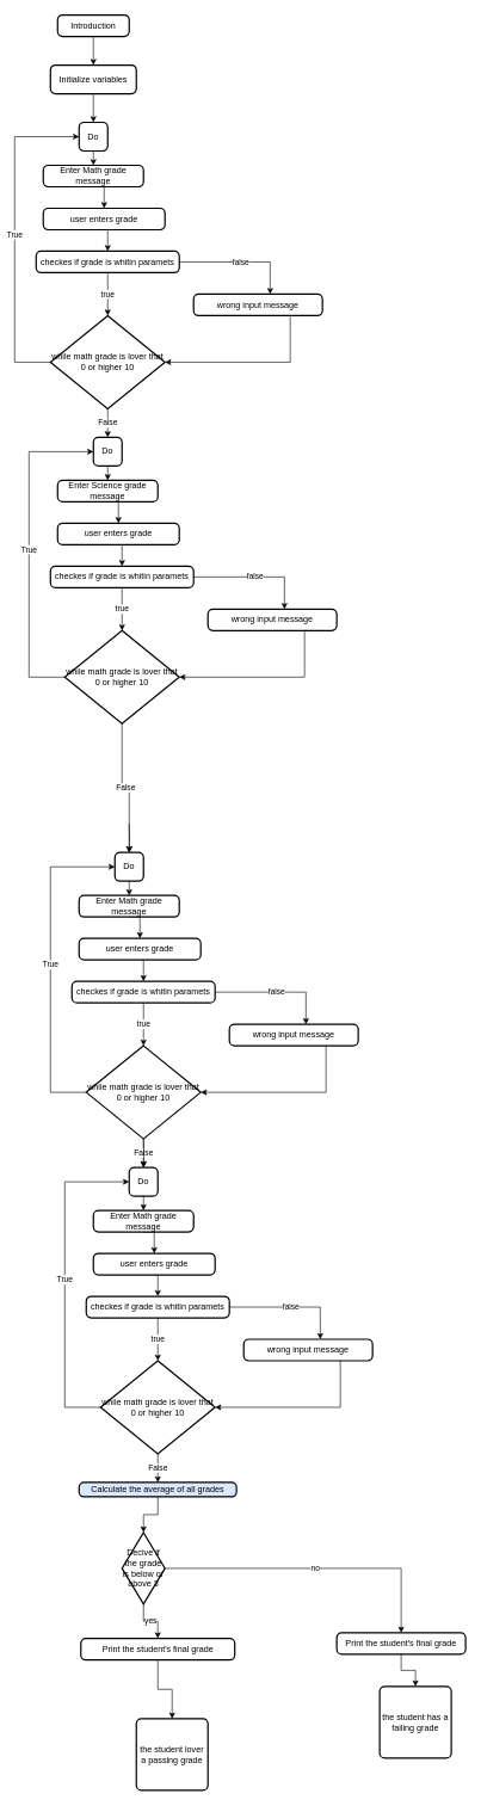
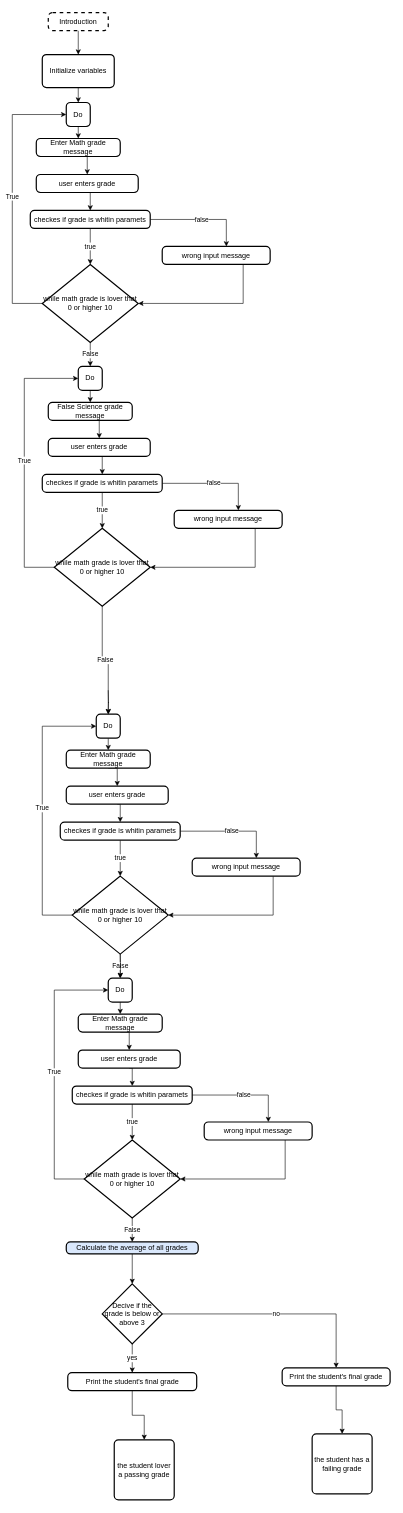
  <mxCell id="0" />
  <mxCell id="1" parent="0" />
  <mxCell id="2" value="True" style="edgeStyle=orthogonalEdgeStyle;rounded=0;orthogonalLoop=1;jettySize=auto;html=1;exitX=0;exitY=0.5;exitDx=0;exitDy=0;exitPerimeter=0;entryX=0;entryY=0.5;entryDx=0;entryDy=0;" parent="1" source="4" target="10" edge="1"><mxGeometry relative="1" as="geometry"><mxPoint x="10" y="190" as="targetPoint" /><Array as="points"><mxPoint x="20" y="505" /><mxPoint x="20" y="190" /></Array></mxGeometry></mxCell>
  <mxCell id="3" value="False" style="edgeStyle=orthogonalEdgeStyle;rounded=0;orthogonalLoop=1;jettySize=auto;html=1;exitX=0.5;exitY=1;exitDx=0;exitDy=0;exitPerimeter=0;" parent="1" source="4" edge="1"><mxGeometry relative="1" as="geometry"><mxPoint x="150" y="610" as="targetPoint" /></mxGeometry></mxCell>
  <mxCell id="4" value="while math grade is lover that 0 or higher 10" style="strokeWidth=2;html=1;shape=mxgraph.flowchart.decision;whiteSpace=wrap;" parent="1" vertex="1"><mxGeometry x="70" y="440" width="160" height="130" as="geometry" /></mxCell>
  <mxCell id="5" style="edgeStyle=orthogonalEdgeStyle;rounded=0;orthogonalLoop=1;jettySize=auto;html=1;exitX=0.5;exitY=1;exitDx=0;exitDy=0;" parent="1" source="6" edge="1"><mxGeometry relative="1" as="geometry"><mxPoint x="130" y="170" as="targetPoint" /></mxGeometry></mxCell>
- <mxCell id="6" value="Initialize variables" style="rounded=1;whiteSpace=wrap;html=1;absoluteArcSize=1;arcSize=14;strokeWidth=2;" parent="1" vertex="1"><mxGeometry x="70" y="90" width="120" height="40" as="geometry" /></mxCell>
+ <mxCell id="6" value="Initialize variables" style="rounded=1;whiteSpace=wrap;html=1;absoluteArcSize=1;arcSize=14;strokeWidth=2;" parent="1" vertex="1"><mxGeometry x="70" y="90" width="120" height="55" as="geometry" /></mxCell>
  <mxCell id="7" style="edgeStyle=orthogonalEdgeStyle;rounded=0;orthogonalLoop=1;jettySize=auto;html=1;exitX=0.5;exitY=1;exitDx=0;exitDy=0;entryX=0.5;entryY=0;entryDx=0;entryDy=0;" parent="1" source="8" target="6" edge="1"><mxGeometry relative="1" as="geometry" /></mxCell>
- <mxCell id="8" value="Introduction" style="rounded=1;whiteSpace=wrap;html=1;absoluteArcSize=1;arcSize=14;strokeWidth=2;" parent="1" vertex="1"><mxGeometry x="80" y="20" width="100" height="30" as="geometry" /></mxCell>
+ <mxCell id="8" value="Introduction" style="rounded=1;whiteSpace=wrap;html=1;absoluteArcSize=1;arcSize=14;strokeWidth=2;dashed=1;" parent="1" vertex="1"><mxGeometry x="80" y="20" width="100" height="30" as="geometry" /></mxCell>
  <mxCell id="9" style="edgeStyle=orthogonalEdgeStyle;rounded=0;orthogonalLoop=1;jettySize=auto;html=1;exitX=0.5;exitY=1;exitDx=0;exitDy=0;" parent="1" source="10" edge="1"><mxGeometry relative="1" as="geometry"><mxPoint x="130" y="230" as="targetPoint" /></mxGeometry></mxCell>
  <mxCell id="10" value="Do" style="rounded=1;whiteSpace=wrap;html=1;absoluteArcSize=1;arcSize=14;strokeWidth=2;" parent="1" vertex="1"><mxGeometry x="110" y="170" width="40" height="40" as="geometry" /></mxCell>
  <mxCell id="11" style="edgeStyle=orthogonalEdgeStyle;rounded=0;orthogonalLoop=1;jettySize=auto;html=1;exitX=0.5;exitY=1;exitDx=0;exitDy=0;entryX=0.5;entryY=0;entryDx=0;entryDy=0;" parent="1" source="12" target="15" edge="1"><mxGeometry relative="1" as="geometry" /></mxCell>
  <mxCell id="12" value="Enter Math grade message" style="rounded=1;whiteSpace=wrap;html=1;absoluteArcSize=1;arcSize=14;strokeWidth=2;" parent="1" vertex="1"><mxGeometry x="60" y="230" width="140" height="30" as="geometry" /></mxCell>
  <mxCell id="13" style="edgeStyle=orthogonalEdgeStyle;rounded=0;orthogonalLoop=1;jettySize=auto;html=1;exitX=0.5;exitY=1;exitDx=0;exitDy=0;exitPerimeter=0;" parent="1" source="4" target="4" edge="1"><mxGeometry relative="1" as="geometry" /></mxCell>
  <mxCell id="14" style="edgeStyle=orthogonalEdgeStyle;rounded=0;orthogonalLoop=1;jettySize=auto;html=1;exitX=0.5;exitY=1;exitDx=0;exitDy=0;entryX=0.5;entryY=0;entryDx=0;entryDy=0;" parent="1" source="15" target="18" edge="1"><mxGeometry relative="1" as="geometry" /></mxCell>
  <mxCell id="15" value="user enters grade" style="rounded=1;whiteSpace=wrap;html=1;absoluteArcSize=1;arcSize=14;strokeWidth=2;" parent="1" vertex="1"><mxGeometry x="60" y="290" width="170" height="30" as="geometry" /></mxCell>
  <mxCell id="16" value="false" style="edgeStyle=orthogonalEdgeStyle;rounded=0;orthogonalLoop=1;jettySize=auto;html=1;exitX=1;exitY=0.5;exitDx=0;exitDy=0;entryX=0.594;entryY=0;entryDx=0;entryDy=0;entryPerimeter=0;" parent="1" source="18" target="20" edge="1"><mxGeometry relative="1" as="geometry" /></mxCell>
  <mxCell id="17" value="true" style="edgeStyle=orthogonalEdgeStyle;rounded=0;orthogonalLoop=1;jettySize=auto;html=1;exitX=0.5;exitY=1;exitDx=0;exitDy=0;entryX=0.5;entryY=0;entryDx=0;entryDy=0;entryPerimeter=0;" parent="1" source="18" target="4" edge="1"><mxGeometry relative="1" as="geometry" /></mxCell>
  <mxCell id="18" value="checkes if grade is whitin paramets" style="rounded=1;whiteSpace=wrap;html=1;absoluteArcSize=1;arcSize=14;strokeWidth=2;" parent="1" vertex="1"><mxGeometry x="50" y="350" width="200" height="30" as="geometry" /></mxCell>
  <mxCell id="19" style="edgeStyle=orthogonalEdgeStyle;rounded=0;orthogonalLoop=1;jettySize=auto;html=1;exitX=0.75;exitY=1;exitDx=0;exitDy=0;entryX=1;entryY=0.5;entryDx=0;entryDy=0;entryPerimeter=0;" parent="1" source="20" target="4" edge="1"><mxGeometry relative="1" as="geometry" /></mxCell>
  <mxCell id="20" value="wrong input message" style="rounded=1;whiteSpace=wrap;html=1;absoluteArcSize=1;arcSize=14;strokeWidth=2;" parent="1" vertex="1"><mxGeometry x="270" y="410" width="180" height="30" as="geometry" /></mxCell>
  <mxCell id="21" value="True" style="edgeStyle=orthogonalEdgeStyle;rounded=0;orthogonalLoop=1;jettySize=auto;html=1;exitX=0;exitY=0.5;exitDx=0;exitDy=0;exitPerimeter=0;entryX=0;entryY=0.5;entryDx=0;entryDy=0;" parent="1" source="23" target="25" edge="1"><mxGeometry relative="1" as="geometry"><mxPoint x="30" y="630" as="targetPoint" /><Array as="points"><mxPoint x="40" y="945" /><mxPoint x="40" y="630" /></Array></mxGeometry></mxCell>
  <mxCell id="22" value="False" style="edgeStyle=orthogonalEdgeStyle;rounded=0;orthogonalLoop=1;jettySize=auto;html=1;exitX=0.5;exitY=1;exitDx=0;exitDy=0;exitPerimeter=0;entryX=0.5;entryY=0;entryDx=0;entryDy=0;" parent="1" source="23" target="41" edge="1"><mxGeometry relative="1" as="geometry" /></mxCell>
  <mxCell id="23" value="while math grade is lover that 0 or higher 10" style="strokeWidth=2;html=1;shape=mxgraph.flowchart.decision;whiteSpace=wrap;" parent="1" vertex="1"><mxGeometry x="90" y="880" width="160" height="130" as="geometry" /></mxCell>
  <mxCell id="24" style="edgeStyle=orthogonalEdgeStyle;rounded=0;orthogonalLoop=1;jettySize=auto;html=1;exitX=0.5;exitY=1;exitDx=0;exitDy=0;" parent="1" source="25" edge="1"><mxGeometry relative="1" as="geometry"><mxPoint x="150" y="670" as="targetPoint" /></mxGeometry></mxCell>
  <mxCell id="25" value="Do" style="rounded=1;whiteSpace=wrap;html=1;absoluteArcSize=1;arcSize=14;strokeWidth=2;" parent="1" vertex="1"><mxGeometry x="130" y="610" width="40" height="40" as="geometry" /></mxCell>
  <mxCell id="26" style="edgeStyle=orthogonalEdgeStyle;rounded=0;orthogonalLoop=1;jettySize=auto;html=1;exitX=0.5;exitY=1;exitDx=0;exitDy=0;entryX=0.5;entryY=0;entryDx=0;entryDy=0;" parent="1" source="27" target="30" edge="1"><mxGeometry relative="1" as="geometry" /></mxCell>
- <mxCell id="27" value="Enter Science grade message" style="rounded=1;whiteSpace=wrap;html=1;absoluteArcSize=1;arcSize=14;strokeWidth=2;" parent="1" vertex="1"><mxGeometry x="80" y="670" width="140" height="30" as="geometry" /></mxCell>
+ <mxCell id="27" value="False Science grade message" style="rounded=1;whiteSpace=wrap;html=1;absoluteArcSize=1;arcSize=14;strokeWidth=2;" parent="1" vertex="1"><mxGeometry x="80" y="670" width="140" height="30" as="geometry" /></mxCell>
  <mxCell id="28" style="edgeStyle=orthogonalEdgeStyle;rounded=0;orthogonalLoop=1;jettySize=auto;html=1;exitX=0.5;exitY=1;exitDx=0;exitDy=0;exitPerimeter=0;" parent="1" source="23" target="23" edge="1"><mxGeometry relative="1" as="geometry" /></mxCell>
  <mxCell id="29" style="edgeStyle=orthogonalEdgeStyle;rounded=0;orthogonalLoop=1;jettySize=auto;html=1;exitX=0.5;exitY=1;exitDx=0;exitDy=0;entryX=0.5;entryY=0;entryDx=0;entryDy=0;" parent="1" source="30" target="33" edge="1"><mxGeometry relative="1" as="geometry" /></mxCell>
  <mxCell id="30" value="user enters grade" style="rounded=1;whiteSpace=wrap;html=1;absoluteArcSize=1;arcSize=14;strokeWidth=2;" parent="1" vertex="1"><mxGeometry x="80" y="730" width="170" height="30" as="geometry" /></mxCell>
  <mxCell id="31" value="false" style="edgeStyle=orthogonalEdgeStyle;rounded=0;orthogonalLoop=1;jettySize=auto;html=1;exitX=1;exitY=0.5;exitDx=0;exitDy=0;entryX=0.594;entryY=0;entryDx=0;entryDy=0;entryPerimeter=0;" parent="1" source="33" target="35" edge="1"><mxGeometry relative="1" as="geometry" /></mxCell>
  <mxCell id="32" value="true" style="edgeStyle=orthogonalEdgeStyle;rounded=0;orthogonalLoop=1;jettySize=auto;html=1;exitX=0.5;exitY=1;exitDx=0;exitDy=0;entryX=0.5;entryY=0;entryDx=0;entryDy=0;entryPerimeter=0;" parent="1" source="33" target="23" edge="1"><mxGeometry relative="1" as="geometry" /></mxCell>
  <mxCell id="33" value="checkes if grade is whitin paramets" style="rounded=1;whiteSpace=wrap;html=1;absoluteArcSize=1;arcSize=14;strokeWidth=2;" parent="1" vertex="1"><mxGeometry x="70" y="790" width="200" height="30" as="geometry" /></mxCell>
  <mxCell id="34" style="edgeStyle=orthogonalEdgeStyle;rounded=0;orthogonalLoop=1;jettySize=auto;html=1;exitX=0.75;exitY=1;exitDx=0;exitDy=0;entryX=1;entryY=0.5;entryDx=0;entryDy=0;entryPerimeter=0;" parent="1" source="35" target="23" edge="1"><mxGeometry relative="1" as="geometry" /></mxCell>
  <mxCell id="35" value="wrong input message" style="rounded=1;whiteSpace=wrap;html=1;absoluteArcSize=1;arcSize=14;strokeWidth=2;" parent="1" vertex="1"><mxGeometry x="290" y="850" width="180" height="30" as="geometry" /></mxCell>
  <mxCell id="36" value="True" style="edgeStyle=orthogonalEdgeStyle;rounded=0;orthogonalLoop=1;jettySize=auto;html=1;exitX=0;exitY=0.5;exitDx=0;exitDy=0;exitPerimeter=0;entryX=0;entryY=0.5;entryDx=0;entryDy=0;" parent="1" source="38" target="41" edge="1"><mxGeometry relative="1" as="geometry"><mxPoint x="60" y="1210" as="targetPoint" /><Array as="points"><mxPoint x="70" y="1525" /><mxPoint x="70" y="1210" /></Array></mxGeometry></mxCell>
  <mxCell id="37" value="False" style="edgeStyle=orthogonalEdgeStyle;rounded=0;orthogonalLoop=1;jettySize=auto;html=1;exitX=0.5;exitY=1;exitDx=0;exitDy=0;exitPerimeter=0;" parent="1" source="38" edge="1"><mxGeometry relative="1" as="geometry"><mxPoint x="200" y="1630" as="targetPoint" /></mxGeometry></mxCell>
  <mxCell id="38" value="while math grade is lover that 0 or higher 10" style="strokeWidth=2;html=1;shape=mxgraph.flowchart.decision;whiteSpace=wrap;" parent="1" vertex="1"><mxGeometry x="120" y="1460" width="160" height="130" as="geometry" /></mxCell>
  <mxCell id="39" style="edgeStyle=orthogonalEdgeStyle;rounded=0;orthogonalLoop=1;jettySize=auto;html=1;exitX=0.5;exitY=1;exitDx=0;exitDy=0;" parent="1" edge="1"><mxGeometry relative="1" as="geometry"><mxPoint x="180" y="1190" as="targetPoint" /><mxPoint x="180" y="1150" as="sourcePoint" /></mxGeometry></mxCell>
  <mxCell id="40" style="edgeStyle=orthogonalEdgeStyle;rounded=0;orthogonalLoop=1;jettySize=auto;html=1;exitX=0.5;exitY=1;exitDx=0;exitDy=0;" parent="1" source="41" edge="1"><mxGeometry relative="1" as="geometry"><mxPoint x="180" y="1250" as="targetPoint" /></mxGeometry></mxCell>
  <mxCell id="41" value="Do" style="rounded=1;whiteSpace=wrap;html=1;absoluteArcSize=1;arcSize=14;strokeWidth=2;" parent="1" vertex="1"><mxGeometry x="160" y="1190" width="40" height="40" as="geometry" /></mxCell>
  <mxCell id="42" style="edgeStyle=orthogonalEdgeStyle;rounded=0;orthogonalLoop=1;jettySize=auto;html=1;exitX=0.5;exitY=1;exitDx=0;exitDy=0;entryX=0.5;entryY=0;entryDx=0;entryDy=0;" parent="1" source="43" target="46" edge="1"><mxGeometry relative="1" as="geometry" /></mxCell>
  <mxCell id="43" value="Enter Math grade message" style="rounded=1;whiteSpace=wrap;html=1;absoluteArcSize=1;arcSize=14;strokeWidth=2;" parent="1" vertex="1"><mxGeometry x="110" y="1250" width="140" height="30" as="geometry" /></mxCell>
  <mxCell id="44" style="edgeStyle=orthogonalEdgeStyle;rounded=0;orthogonalLoop=1;jettySize=auto;html=1;exitX=0.5;exitY=1;exitDx=0;exitDy=0;exitPerimeter=0;" parent="1" source="38" target="38" edge="1"><mxGeometry relative="1" as="geometry" /></mxCell>
  <mxCell id="45" style="edgeStyle=orthogonalEdgeStyle;rounded=0;orthogonalLoop=1;jettySize=auto;html=1;exitX=0.5;exitY=1;exitDx=0;exitDy=0;entryX=0.5;entryY=0;entryDx=0;entryDy=0;" parent="1" source="46" target="49" edge="1"><mxGeometry relative="1" as="geometry" /></mxCell>
  <mxCell id="46" value="user enters grade" style="rounded=1;whiteSpace=wrap;html=1;absoluteArcSize=1;arcSize=14;strokeWidth=2;" parent="1" vertex="1"><mxGeometry x="110" y="1310" width="170" height="30" as="geometry" /></mxCell>
  <mxCell id="47" value="false" style="edgeStyle=orthogonalEdgeStyle;rounded=0;orthogonalLoop=1;jettySize=auto;html=1;exitX=1;exitY=0.5;exitDx=0;exitDy=0;entryX=0.594;entryY=0;entryDx=0;entryDy=0;entryPerimeter=0;" parent="1" source="49" target="51" edge="1"><mxGeometry relative="1" as="geometry" /></mxCell>
  <mxCell id="48" value="true" style="edgeStyle=orthogonalEdgeStyle;rounded=0;orthogonalLoop=1;jettySize=auto;html=1;exitX=0.5;exitY=1;exitDx=0;exitDy=0;entryX=0.5;entryY=0;entryDx=0;entryDy=0;entryPerimeter=0;" parent="1" source="49" target="38" edge="1"><mxGeometry relative="1" as="geometry" /></mxCell>
  <mxCell id="49" value="checkes if grade is whitin paramets" style="rounded=1;whiteSpace=wrap;html=1;absoluteArcSize=1;arcSize=14;strokeWidth=2;" parent="1" vertex="1"><mxGeometry x="100" y="1370" width="200" height="30" as="geometry" /></mxCell>
  <mxCell id="50" style="edgeStyle=orthogonalEdgeStyle;rounded=0;orthogonalLoop=1;jettySize=auto;html=1;exitX=0.75;exitY=1;exitDx=0;exitDy=0;entryX=1;entryY=0.5;entryDx=0;entryDy=0;entryPerimeter=0;" parent="1" source="51" target="38" edge="1"><mxGeometry relative="1" as="geometry" /></mxCell>
  <mxCell id="51" value="wrong input message" style="rounded=1;whiteSpace=wrap;html=1;absoluteArcSize=1;arcSize=14;strokeWidth=2;" parent="1" vertex="1"><mxGeometry x="320" y="1430" width="180" height="30" as="geometry" /></mxCell>
  <mxCell id="52" value="True" style="edgeStyle=orthogonalEdgeStyle;rounded=0;orthogonalLoop=1;jettySize=auto;html=1;exitX=0;exitY=0.5;exitDx=0;exitDy=0;exitPerimeter=0;entryX=0;entryY=0.5;entryDx=0;entryDy=0;" parent="1" source="54" target="57" edge="1"><mxGeometry relative="1" as="geometry"><mxPoint x="80" y="1650" as="targetPoint" /><Array as="points"><mxPoint x="90" y="1965" /><mxPoint x="90" y="1650" /></Array></mxGeometry></mxCell>
  <mxCell id="53" value="False" style="edgeStyle=orthogonalEdgeStyle;rounded=0;orthogonalLoop=1;jettySize=auto;html=1;exitX=0.5;exitY=1;exitDx=0;exitDy=0;exitPerimeter=0;" parent="1" source="54" edge="1"><mxGeometry relative="1" as="geometry"><mxPoint x="220" y="2070" as="targetPoint" /></mxGeometry></mxCell>
  <mxCell id="54" value="while math grade is lover that 0 or higher 10" style="strokeWidth=2;html=1;shape=mxgraph.flowchart.decision;whiteSpace=wrap;" parent="1" vertex="1"><mxGeometry x="140" y="1900" width="160" height="130" as="geometry" /></mxCell>
  <mxCell id="55" style="edgeStyle=orthogonalEdgeStyle;rounded=0;orthogonalLoop=1;jettySize=auto;html=1;exitX=0.5;exitY=1;exitDx=0;exitDy=0;" parent="1" edge="1"><mxGeometry relative="1" as="geometry"><mxPoint x="200" y="1630" as="targetPoint" /><mxPoint x="200" y="1590" as="sourcePoint" /></mxGeometry></mxCell>
  <mxCell id="56" style="edgeStyle=orthogonalEdgeStyle;rounded=0;orthogonalLoop=1;jettySize=auto;html=1;exitX=0.5;exitY=1;exitDx=0;exitDy=0;" parent="1" source="57" edge="1"><mxGeometry relative="1" as="geometry"><mxPoint x="200" y="1690" as="targetPoint" /></mxGeometry></mxCell>
  <mxCell id="57" value="Do" style="rounded=1;whiteSpace=wrap;html=1;absoluteArcSize=1;arcSize=14;strokeWidth=2;" parent="1" vertex="1"><mxGeometry x="180" y="1630" width="40" height="40" as="geometry" /></mxCell>
  <mxCell id="58" style="edgeStyle=orthogonalEdgeStyle;rounded=0;orthogonalLoop=1;jettySize=auto;html=1;exitX=0.5;exitY=1;exitDx=0;exitDy=0;entryX=0.5;entryY=0;entryDx=0;entryDy=0;" parent="1" source="59" target="62" edge="1"><mxGeometry relative="1" as="geometry" /></mxCell>
  <mxCell id="59" value="Enter Math grade message" style="rounded=1;whiteSpace=wrap;html=1;absoluteArcSize=1;arcSize=14;strokeWidth=2;" parent="1" vertex="1"><mxGeometry x="130" y="1690" width="140" height="30" as="geometry" /></mxCell>
  <mxCell id="60" style="edgeStyle=orthogonalEdgeStyle;rounded=0;orthogonalLoop=1;jettySize=auto;html=1;exitX=0.5;exitY=1;exitDx=0;exitDy=0;exitPerimeter=0;" parent="1" source="54" target="54" edge="1"><mxGeometry relative="1" as="geometry" /></mxCell>
  <mxCell id="61" style="edgeStyle=orthogonalEdgeStyle;rounded=0;orthogonalLoop=1;jettySize=auto;html=1;exitX=0.5;exitY=1;exitDx=0;exitDy=0;entryX=0.5;entryY=0;entryDx=0;entryDy=0;" parent="1" source="62" target="65" edge="1"><mxGeometry relative="1" as="geometry" /></mxCell>
  <mxCell id="62" value="user enters grade" style="rounded=1;whiteSpace=wrap;html=1;absoluteArcSize=1;arcSize=14;strokeWidth=2;" parent="1" vertex="1"><mxGeometry x="130" y="1750" width="170" height="30" as="geometry" /></mxCell>
  <mxCell id="63" value="false" style="edgeStyle=orthogonalEdgeStyle;rounded=0;orthogonalLoop=1;jettySize=auto;html=1;exitX=1;exitY=0.5;exitDx=0;exitDy=0;entryX=0.594;entryY=0;entryDx=0;entryDy=0;entryPerimeter=0;" parent="1" source="65" target="67" edge="1"><mxGeometry relative="1" as="geometry" /></mxCell>
  <mxCell id="64" value="true" style="edgeStyle=orthogonalEdgeStyle;rounded=0;orthogonalLoop=1;jettySize=auto;html=1;exitX=0.5;exitY=1;exitDx=0;exitDy=0;entryX=0.5;entryY=0;entryDx=0;entryDy=0;entryPerimeter=0;" parent="1" source="65" target="54" edge="1"><mxGeometry relative="1" as="geometry" /></mxCell>
  <mxCell id="65" value="checkes if grade is whitin paramets" style="rounded=1;whiteSpace=wrap;html=1;absoluteArcSize=1;arcSize=14;strokeWidth=2;" parent="1" vertex="1"><mxGeometry x="120" y="1810" width="200" height="30" as="geometry" /></mxCell>
  <mxCell id="66" style="edgeStyle=orthogonalEdgeStyle;rounded=0;orthogonalLoop=1;jettySize=auto;html=1;exitX=0.75;exitY=1;exitDx=0;exitDy=0;entryX=1;entryY=0.5;entryDx=0;entryDy=0;entryPerimeter=0;" parent="1" source="67" target="54" edge="1"><mxGeometry relative="1" as="geometry" /></mxCell>
  <mxCell id="67" value="wrong input message" style="rounded=1;whiteSpace=wrap;html=1;absoluteArcSize=1;arcSize=14;strokeWidth=2;" parent="1" vertex="1"><mxGeometry x="340" y="1870" width="180" height="30" as="geometry" /></mxCell>
  <mxCell id="68" value="Calculate the average of all grades" style="rounded=1;whiteSpace=wrap;html=1;absoluteArcSize=1;arcSize=14;strokeWidth=2;fillColor=#dae8fc;" parent="1" vertex="1"><mxGeometry x="110" y="2070" width="220" height="20" as="geometry" /></mxCell>
  <mxCell id="69" style="edgeStyle=orthogonalEdgeStyle;rounded=0;orthogonalLoop=1;jettySize=auto;html=1;exitX=0.5;exitY=1;exitDx=0;exitDy=0;entryX=0.5;entryY=0;entryDx=0;entryDy=0;" edge="1" parent="1" source="70" target="78"><mxGeometry relative="1" as="geometry" /></mxCell>
  <mxCell id="70" value="Print the student's final grade" style="rounded=1;whiteSpace=wrap;html=1;absoluteArcSize=1;arcSize=14;strokeWidth=2;" parent="1" vertex="1"><mxGeometry x="112.5" y="2288" width="215" height="30" as="geometry" /></mxCell>
  <mxCell id="71" value="yes" style="edgeStyle=orthogonalEdgeStyle;rounded=0;orthogonalLoop=1;jettySize=auto;html=1;exitX=0.5;exitY=1;exitDx=0;exitDy=0;exitPerimeter=0;entryX=0.5;entryY=0;entryDx=0;entryDy=0;" edge="1" parent="1" source="73" target="70"><mxGeometry relative="1" as="geometry" /></mxCell>
  <mxCell id="72" value="no" style="edgeStyle=orthogonalEdgeStyle;rounded=0;orthogonalLoop=1;jettySize=auto;html=1;exitX=1;exitY=0.5;exitDx=0;exitDy=0;exitPerimeter=0;entryX=0.5;entryY=0;entryDx=0;entryDy=0;" edge="1" parent="1" source="73" target="75"><mxGeometry relative="1" as="geometry" /></mxCell>
- <mxCell id="73" value="Decive if the grade is below or above 3" style="strokeWidth=2;html=1;shape=mxgraph.flowchart.decision;whiteSpace=wrap;" vertex="1" parent="1"><mxGeometry x="170" y="2140" width="60" height="100" as="geometry" /></mxCell>
+ <mxCell id="73" value="Decive if the grade is below or above 3" style="strokeWidth=2;html=1;shape=mxgraph.flowchart.decision;whiteSpace=wrap;" vertex="1" parent="1"><mxGeometry x="170" y="2140" width="100" height="100" as="geometry" /></mxCell>
  <mxCell id="74" style="edgeStyle=orthogonalEdgeStyle;rounded=0;orthogonalLoop=1;jettySize=auto;html=1;exitX=0.5;exitY=1;exitDx=0;exitDy=0;" edge="1" parent="1" source="75" target="77"><mxGeometry relative="1" as="geometry"><mxPoint x="570" y="2470" as="targetPoint" /></mxGeometry></mxCell>
  <mxCell id="75" value="Print the student's final grade" style="rounded=1;whiteSpace=wrap;html=1;absoluteArcSize=1;arcSize=14;strokeWidth=2;" vertex="1" parent="1"><mxGeometry x="470" y="2280" width="180" height="30" as="geometry" /></mxCell>
  <mxCell id="76" style="edgeStyle=orthogonalEdgeStyle;rounded=0;orthogonalLoop=1;jettySize=auto;html=1;exitX=0.5;exitY=1;exitDx=0;exitDy=0;entryX=0.5;entryY=0;entryDx=0;entryDy=0;entryPerimeter=0;" edge="1" parent="1" source="68" target="73"><mxGeometry relative="1" as="geometry" /></mxCell>
- <mxCell id="77" value="the student has a failing grade" style="rounded=1;whiteSpace=wrap;html=1;absoluteArcSize=1;arcSize=14;strokeWidth=2;" vertex="1" parent="1"><mxGeometry x="530" y="2355" width="100" height="100" as="geometry" /></mxCell>
+ <mxCell id="77" value="the student has a failing grade" style="rounded=1;whiteSpace=wrap;html=1;absoluteArcSize=1;arcSize=14;strokeWidth=2;" vertex="1" parent="1"><mxGeometry x="520" y="2390" width="100" height="100" as="geometry" /></mxCell>
  <mxCell id="78" value="the student lover a passing grade" style="rounded=1;whiteSpace=wrap;html=1;absoluteArcSize=1;arcSize=14;strokeWidth=2;" vertex="1" parent="1"><mxGeometry x="190" y="2400" width="100" height="100" as="geometry" /></mxCell>
